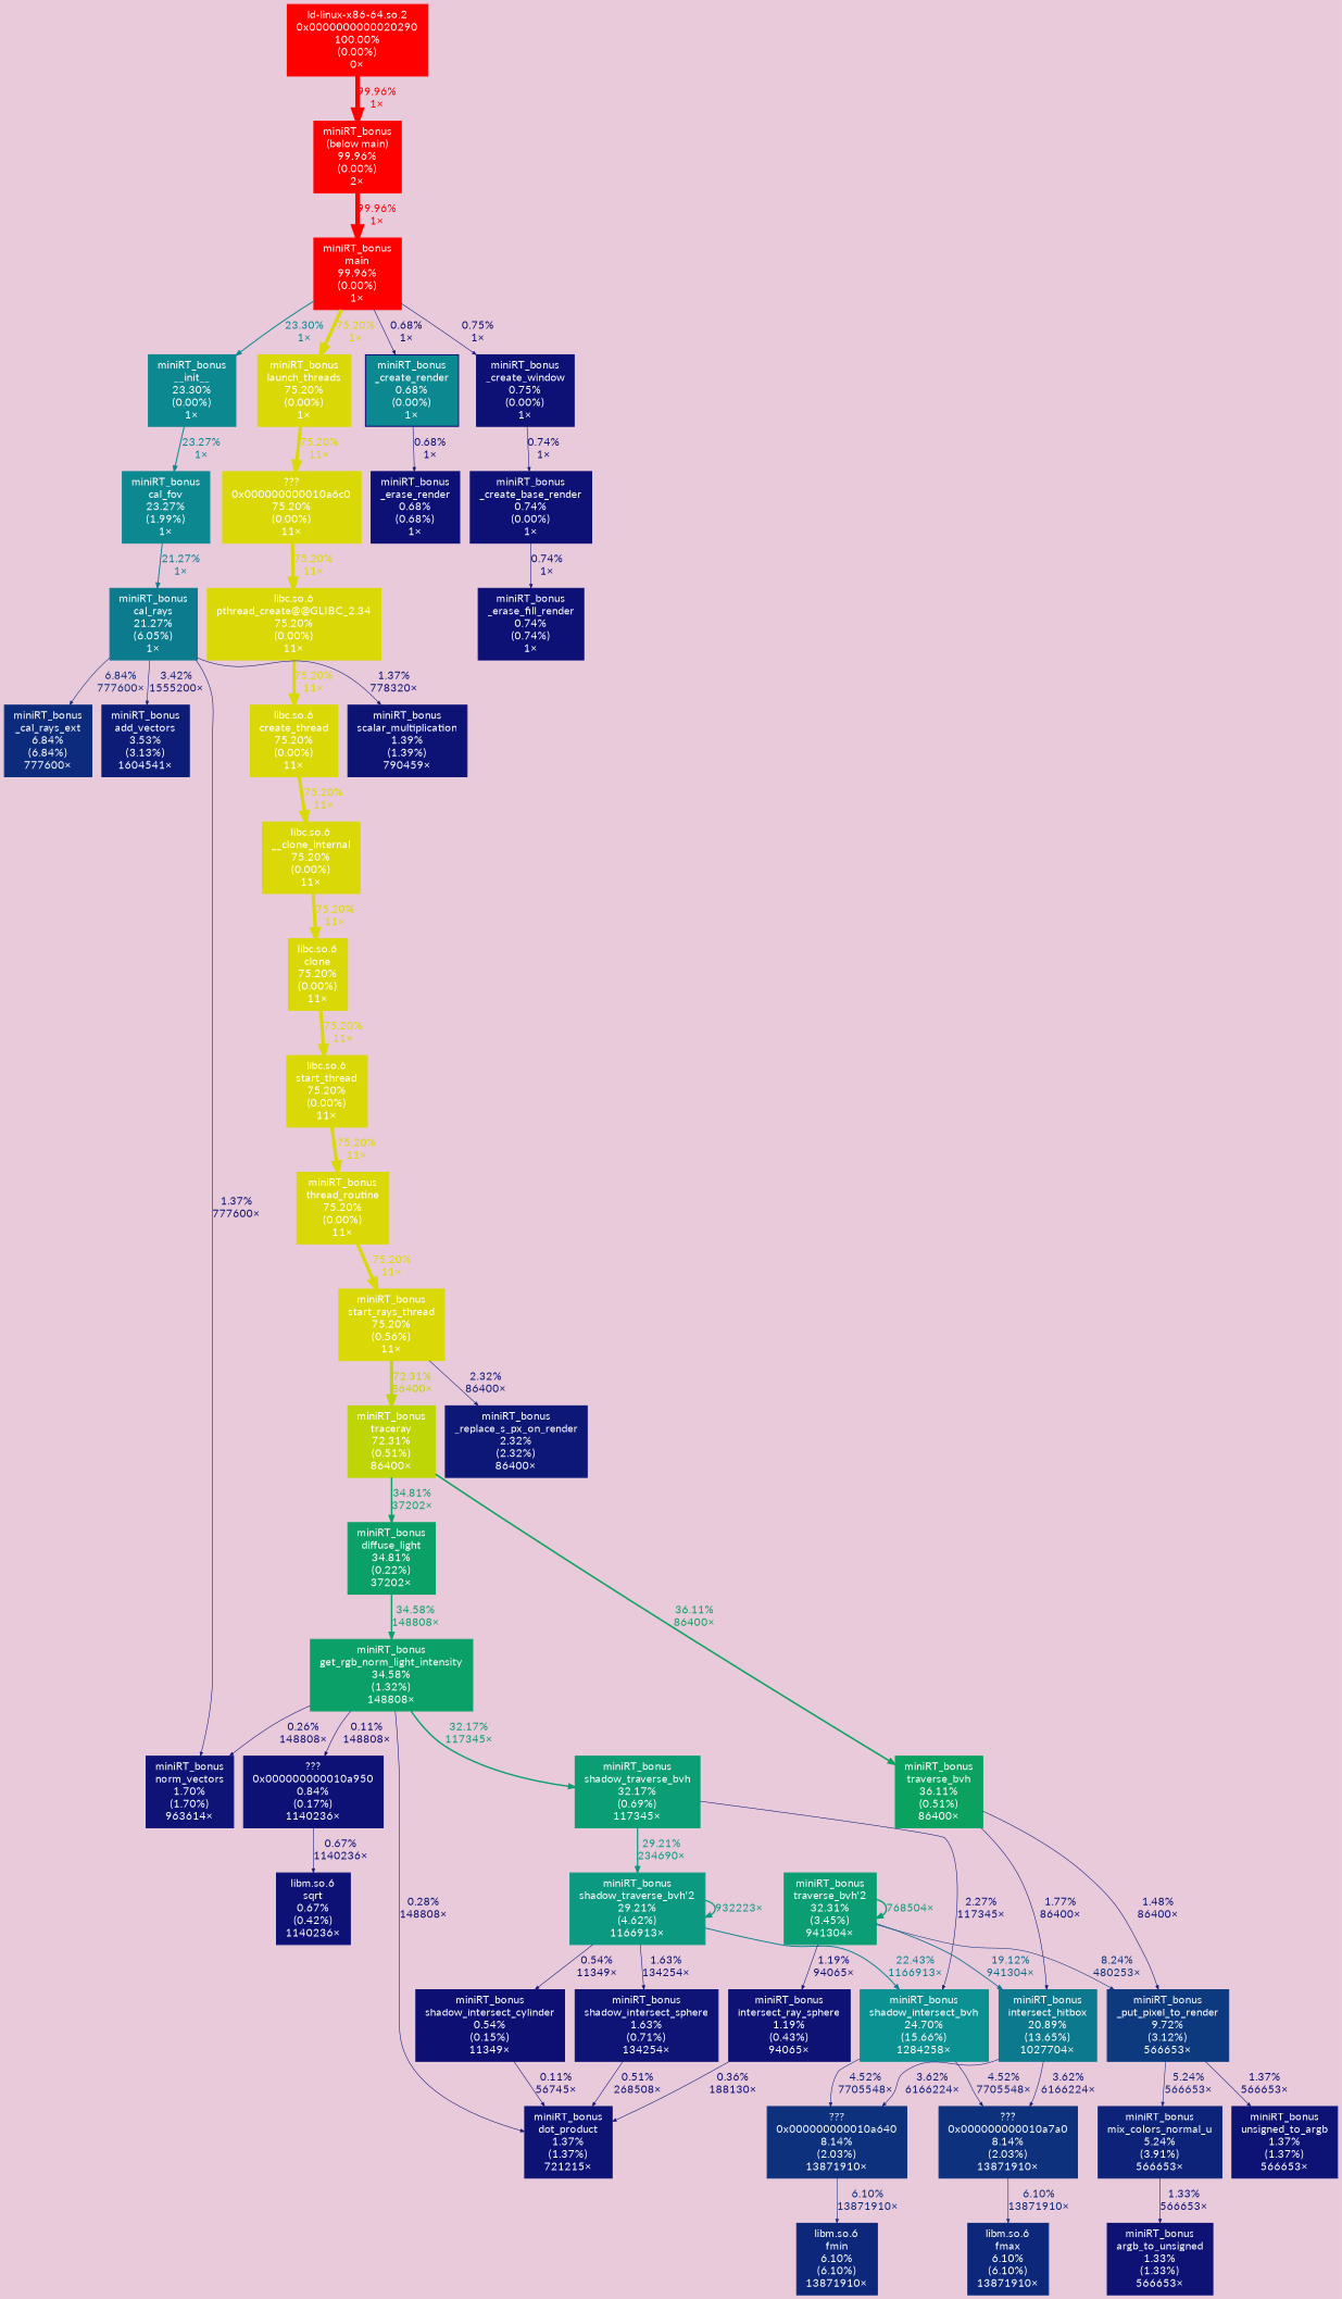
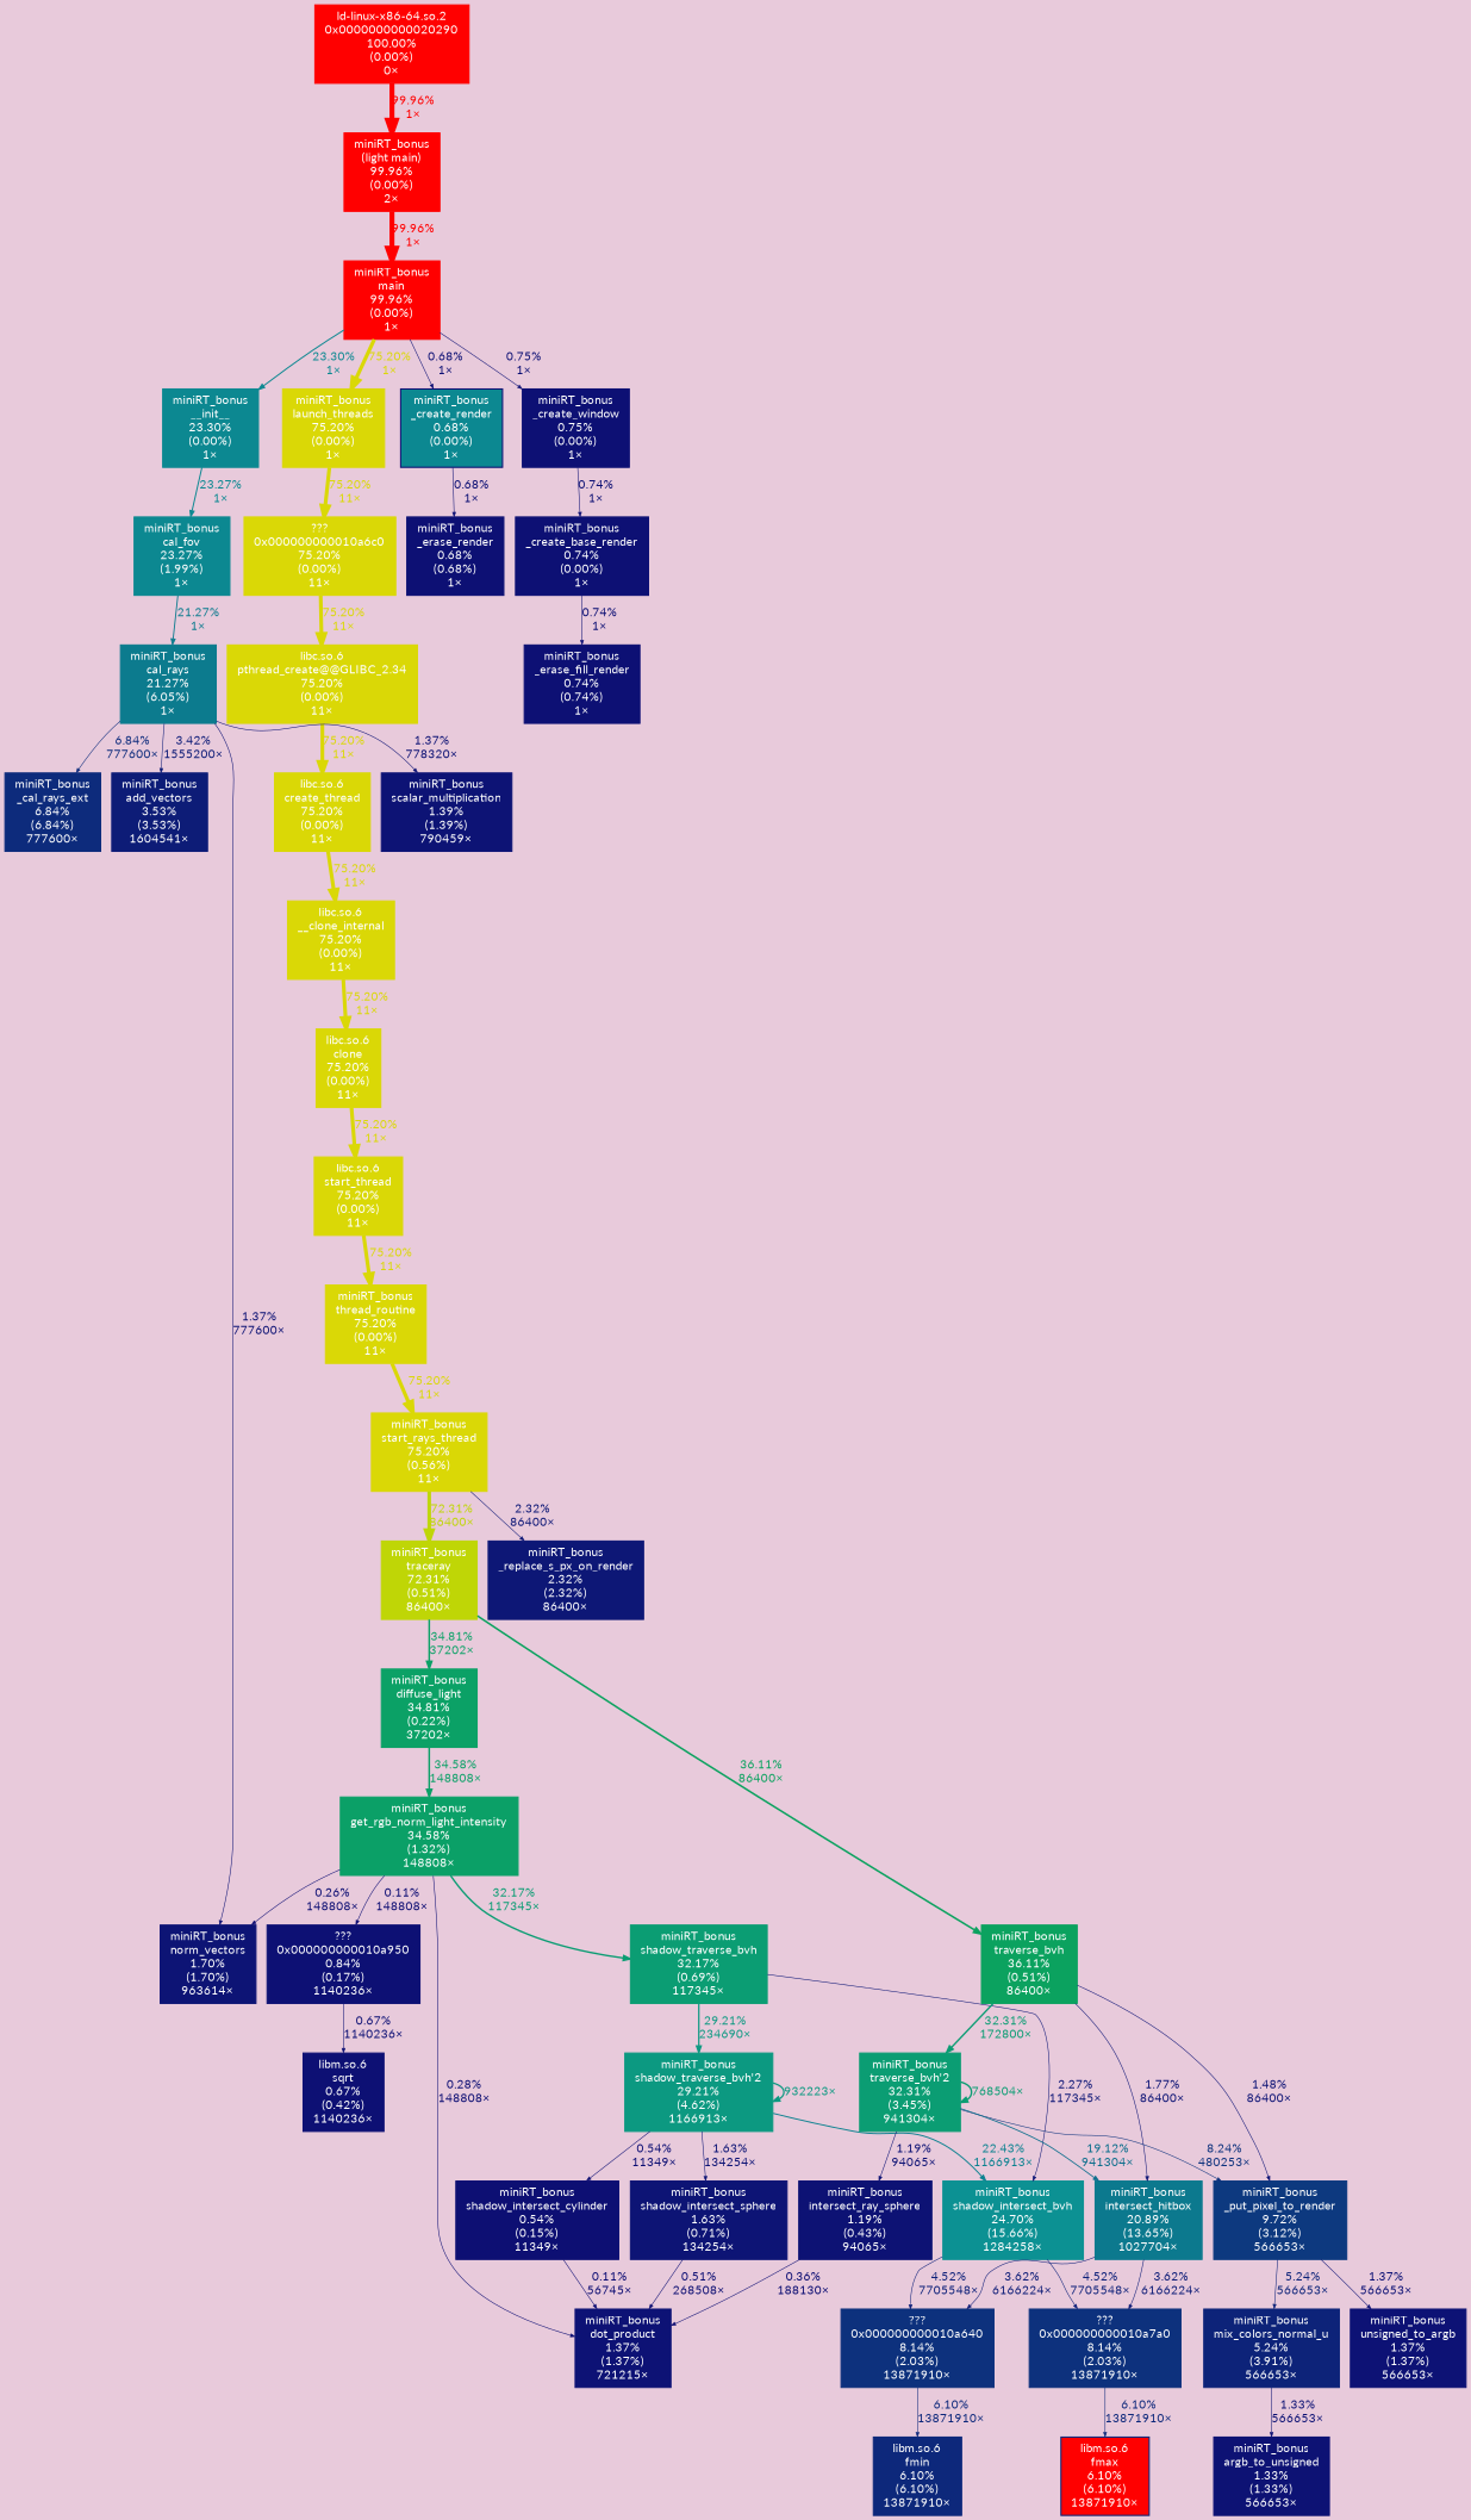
  digraph {
    bgcolor="#E8CADB"
    fontname=Lato
    nodesep=0.125
    ranksep=0.25
    node [color="#dad806" fontcolor="#ffffff" fontname=Lato fontsize=10.00 shape=box style=filled]
    edge [arrowsize=0.35 color="#dad806" fontcolor="#dad806" fontname=Lato fontsize=10.00 labeldistance=0.50 penwidth=0.50]
-   n1 [color="#ff0000" height=0 label="miniRT_bonus\n(below main)\n99.96%\n(0.00%)\n2×" width=0]
+   n1 [color="#ff0000" height=0 label="miniRT_bonus\n(light main)\n99.96%\n(0.00%)\n2×" width=0]
    n2 [color="#ff0000" height=0 label="miniRT_bonus\nmain\n99.96%\n(0.00%)\n1×" width=0]
    n3 [color="#0c8891" height=0 label="miniRT_bonus\n__init__\n23.30%\n(0.00%)\n1×" width=0]
    n4 [color="#0d1074" fillcolor="#0c8891" height=0 label="miniRT_bonus\n_create_render\n0.68%\n(0.00%)\n1×" width=0]
    n5 [color="#0d1074" height=0 label="miniRT_bonus\n_create_window\n0.75%\n(0.00%)\n1×" width=0]
    n6 [height=0 label="miniRT_bonus\nlaunch_threads\n75.20%\n(0.00%)\n1×" width=0]
    n7 [color="#0c8891" height=0 label="miniRT_bonus\ncal_fov\n23.27%\n(1.99%)\n1×" width=0]
    n8 [color="#0d1074" height=0 label="miniRT_bonus\n_erase_render\n0.68%\n(0.68%)\n1×" width=0]
    n9 [color="#0d1074" height=0 label="miniRT_bonus\n_create_base_render\n0.74%\n(0.00%)\n1×" width=0]
    n10 [height=0 label="???\n0x000000000010a6c0\n75.20%\n(0.00%)\n11×" width=0]
    n11 [color="#ff0000" height=0 label="ld-linux-x86-64.so.2\n0x0000000000020290\n100.00%\n(0.00%)\n0×" width=0]
    n12 [color="#0d317d" height=0 label="???\n0x000000000010a640\n8.14%\n(2.03%)\n13871910×" width=0]
    n13 [color="#0d287b" height=0 label="libm.so.6\nfmin\n6.10%\n(6.10%)\n13871910×" width=0]
    n14 [height=0 label="libc.so.6\npthread_create@@GLIBC_2.34\n75.20%\n(0.00%)\n11×" width=0]
    n15 [height=0 label="libc.so.6\ncreate_thread\n75.20%\n(0.00%)\n11×" width=0]
    n16 [height=0 label="libc.so.6\n__clone_internal\n75.20%\n(0.00%)\n11×" width=0]
    n17 [color="#0d317d" height=0 label="???\n0x000000000010a7a0\n8.14%\n(2.03%)\n13871910×" width=0]
-   n18 [color="#0d287b" height=0 label="libm.so.6\nfmax\n6.10%\n(6.10%)\n13871910×" width=0]
+   n18 [color="#0d287b" height=0 label="libm.so.6\nfmax\n6.10%\n(6.10%)\n13871910×" width=0 fillcolor="#ff0000"]
    n19 [color="#0d1074" height=0 label="???\n0x000000000010a950\n0.84%\n(0.17%)\n1140236×" width=0]
    n20 [color="#0d1074" height=0 label="libm.so.6\nsqrt\n0.67%\n(0.42%)\n1140236×" width=0]
    n21 [height=0 label="libc.so.6\nclone\n75.20%\n(0.00%)\n11×" width=0]
    n22 [height=0 label="libc.so.6\nstart_thread\n75.20%\n(0.00%)\n11×" width=0]
    n23 [height=0 label="miniRT_bonus\nthread_routine\n75.20%\n(0.00%)\n11×" width=0]
    n24 [color="#0c7b8e" height=0 label="miniRT_bonus\ncal_rays\n21.27%\n(6.05%)\n1×" width=0]
    n25 [color="#0d2b7c" height=0 label="miniRT_bonus\n_cal_rays_ext\n6.84%\n(6.84%)\n777600×" width=0]
-   n26 [color="#0d1c77" height=0 label="miniRT_bonus\nadd_vectors\n3.53%\n(3.13%)\n1604541×" width=0]
+   n26 [color="#0d1c77" height=0 label="miniRT_bonus\nadd_vectors\n3.53%\n(3.53%)\n1604541×" width=0]
    n27 [color="#0d1475" height=0 label="miniRT_bonus\nnorm_vectors\n1.70%\n(1.70%)\n963614×" width=0]
    n28 [color="#0d1375" height=0 label="miniRT_bonus\nscalar_multiplication\n1.39%\n(1.39%)\n790459×" width=0]
    n29 [color="#0d1074" height=0 label="miniRT_bonus\n_erase_fill_render\n0.74%\n(0.74%)\n1×" width=0]
    n30 [color="#0d397f" height=0 label="miniRT_bonus\n_put_pixel_to_render\n9.72%\n(3.12%)\n566653×" width=0]
    n31 [color="#0d2379" height=0 label="miniRT_bonus\nmix_colors_normal_u\n5.24%\n(3.91%)\n566653×" width=0]
    n32 [color="#0d1275" height=0 label="miniRT_bonus\nunsigned_to_argb\n1.37%\n(1.37%)\n566653×" width=0]
    n33 [color="#0d1274" height=0 label="miniRT_bonus\nargb_to_unsigned\n1.33%\n(1.33%)\n566653×" width=0]
    n34 [color="#0d1776" height=0 label="miniRT_bonus\n_replace_s_px_on_render\n2.32%\n(2.32%)\n86400×" width=0]
    n35 [height=0 label="miniRT_bonus\nstart_rays_thread\n75.20%\n(0.56%)\n11×" width=0]
    n36 [color="#0ba166" height=0 label="miniRT_bonus\ndiffuse_light\n34.81%\n(0.22%)\n37202×" width=0]
    n37 [color="#0ba067" height=0 label="miniRT_bonus\nget_rgb_norm_light_intensity\n34.58%\n(1.32%)\n148808×" width=0]
    n38 [color="#0d1275" height=0 label="miniRT_bonus\ndot_product\n1.37%\n(1.37%)\n721215×" width=0]
    n39 [color="#0b9d73" height=0 label="miniRT_bonus\nshadow_traverse_bvh\n32.17%\n(0.69%)\n117345×" width=0]
    n40 [color="#0c9193" height=0 label="miniRT_bonus\nshadow_intersect_bvh\n24.70%\n(15.66%)\n1284258×" width=0]
    n41 [color="#0c9981" height=0 label="miniRT_bonus\nshadow_traverse_bvh'2\n29.21%\n(4.62%)\n1166913×" width=0]
    n42 [color="#0d0f73" height=0 label="miniRT_bonus\nshadow_intersect_cylinder\n0.54%\n(0.15%)\n11349×" width=0]
    n43 [color="#0d1475" height=0 label="miniRT_bonus\nshadow_intersect_sphere\n1.63%\n(0.71%)\n134254×" width=0]
    n44 [color="#0c798e" height=0 label="miniRT_bonus\nintersect_hitbox\n20.89%\n(13.65%)\n1027704×" width=0]
    n45 [color="#0d1274" height=0 label="miniRT_bonus\nintersect_ray_sphere\n1.19%\n(0.43%)\n94065×" width=0]
    n46 [color="#bfd606" height=0 label="miniRT_bonus\ntraceray\n72.31%\n(0.51%)\n86400×" width=0]
    n47 [color="#0ba25f" height=0 label="miniRT_bonus\ntraverse_bvh\n36.11%\n(0.51%)\n86400×" width=0]
    n48 [color="#0b9d73" height=0 label="miniRT_bonus\ntraverse_bvh'2\n32.31%\n(3.45%)\n941304×" width=0]
    n1 -> n2 [arrowsize=1.00 color="#ff0000" fontcolor="#ff0000" label="99.96%\n1×" labeldistance=4.00 penwidth=4.00]
    n2 -> n3 [arrowsize=0.48 color="#0c8891" fontcolor="#0c8891" label="23.30%\n1×" labeldistance=0.93 penwidth=0.93]
    n2 -> n4 [color="#0d1074" fontcolor="#0d1074" label="0.68%\n1×"]
    n2 -> n5 [color="#0d1074" fontcolor="#0d1074" label="0.75%\n1×"]
    n2 -> n6 [arrowsize=0.87 label="75.20%\n1×" labeldistance=3.01 penwidth=3.01]
    n3 -> n7 [arrowsize=0.48 color="#0c8891" fontcolor="#0c8891" label="23.27%\n1×" labeldistance=0.93 penwidth=0.93]
    n4 -> n8 [color="#0d1074" fontcolor="#0d1074" label="0.68%\n1×"]
    n5 -> n9 [color="#0d1074" fontcolor="#0d1074" label="0.74%\n1×"]
    n6 -> n10 [arrowsize=0.87 label="75.20%\n11×" labeldistance=3.01 penwidth=3.01]
    n7 -> n24 [arrowsize=0.46 color="#0c7b8e" fontcolor="#0c7b8e" label="21.27%\n1×" labeldistance=0.85 penwidth=0.85]
    n9 -> n29 [color="#0d1074" fontcolor="#0d1074" label="0.74%\n1×"]
    n10 -> n14 [arrowsize=0.87 label="75.20%\n11×" labeldistance=3.01 penwidth=3.01]
    n11 -> n1 [arrowsize=1.00 color="#ff0000" fontcolor="#ff0000" label="99.96%\n1×" labeldistance=4.00 penwidth=4.00]
    n12 -> n13 [color="#0d287b" fontcolor="#0d287b" label="6.10%\n13871910×"]
    n14 -> n15 [arrowsize=0.87 label="75.20%\n11×" labeldistance=3.01 penwidth=3.01]
    n15 -> n16 [arrowsize=0.87 label="75.20%\n11×" labeldistance=3.01 penwidth=3.01]
    n16 -> n21 [arrowsize=0.87 label="75.20%\n11×" labeldistance=3.01 penwidth=3.01]
    n17 -> n18 [color="#0d287b" fontcolor="#0d287b" label="6.10%\n13871910×"]
    n19 -> n20 [color="#0d1074" fontcolor="#0d1074" label="0.67%\n1140236×"]
    n21 -> n22 [arrowsize=0.87 label="75.20%\n11×" labeldistance=3.01 penwidth=3.01]
    n22 -> n23 [arrowsize=0.87 label="75.20%\n11×" labeldistance=3.01 penwidth=3.01]
    n23 -> n35 [arrowsize=0.87 label="75.20%\n11×" labeldistance=3.01 penwidth=3.01]
    n24 -> n25 [color="#0d2b7c" fontcolor="#0d2b7c" label="6.84%\n777600×"]
    n24 -> n26 [color="#0d1b77" fontcolor="#0d1b77" label="3.42%\n1555200×"]
    n24 -> n27 [color="#0d1274" fontcolor="#0d1274" label="1.37%\n777600×"]
    n24 -> n28 [color="#0d1274" fontcolor="#0d1274" label="1.37%\n778320×"]
    n30 -> n31 [color="#0d2379" fontcolor="#0d2379" label="5.24%\n566653×"]
    n30 -> n32 [color="#0d1275" fontcolor="#0d1275" label="1.37%\n566653×"]
    n31 -> n33 [color="#0d1274" fontcolor="#0d1274" label="1.33%\n566653×"]
    n35 -> n34 [color="#0d1776" fontcolor="#0d1776" label="2.32%\n86400×"]
    n35 -> n46 [arrowsize=0.85 color="#bfd606" fontcolor="#bfd606" label="72.31%\n86400×" labeldistance=2.89 penwidth=2.89]
    n36 -> n37 [arrowsize=0.59 color="#0ba067" fontcolor="#0ba067" label="34.58%\n148808×" labeldistance=1.38 penwidth=1.38]
    n37 -> n19 [color="#0d0d73" fontcolor="#0d0d73" label="0.11%\n148808×"]
    n37 -> n27 [color="#0d0e73" fontcolor="#0d0e73" label="0.26%\n148808×"]
    n37 -> n38 [color="#0d0e73" fontcolor="#0d0e73" label="0.28%\n148808×"]
    n37 -> n39 [arrowsize=0.57 color="#0b9d73" fontcolor="#0b9d73" label="32.17%\n117345×" labeldistance=1.29 penwidth=1.29]
    n39 -> n40 [color="#0d1676" fontcolor="#0d1676" label="2.27%\n117345×"]
    n39 -> n41 [arrowsize=0.54 color="#0c9981" fontcolor="#0c9981" label="29.21%\n234690×" labeldistance=1.17 penwidth=1.17]
    n40 -> n12 [color="#0d2079" fontcolor="#0d2079" label="4.52%\n7705548×"]
    n40 -> n17 [color="#0d2079" fontcolor="#0d2079" label="4.52%\n7705548×"]
    n41 -> n40 [arrowsize=0.47 color="#0c8290" fontcolor="#0c8290" label="22.43%\n1166913×" labeldistance=0.90 penwidth=0.90]
    n41 -> n41 [arrowsize=0.54 color="#0c9981" fontcolor="#0c9981" label="932223×" labeldistance=1.17 penwidth=1.17]
    n41 -> n42 [color="#0d0f73" fontcolor="#0d0f73" label="0.54%\n11349×"]
    n41 -> n43 [color="#0d1475" fontcolor="#0d1475" label="1.63%\n134254×"]
    n42 -> n38 [color="#0d0d73" fontcolor="#0d0d73" label="0.11%\n56745×"]
    n43 -> n38 [color="#0d0f73" fontcolor="#0d0f73" label="0.51%\n268508×"]
    n44 -> n12 [color="#0d1c77" fontcolor="#0d1c77" label="3.62%\n6166224×"]
    n44 -> n17 [color="#0d1c77" fontcolor="#0d1c77" label="3.62%\n6166224×"]
    n45 -> n38 [color="#0d0e73" fontcolor="#0d0e73" label="0.36%\n188130×"]
    n46 -> n36 [arrowsize=0.59 color="#0ba166" fontcolor="#0ba166" label="34.81%\n37202×" labeldistance=1.39 penwidth=1.39]
    n46 -> n47 [arrowsize=0.60 color="#0ba25f" fontcolor="#0ba25f" label="36.11%\n86400×" labeldistance=1.44 penwidth=1.44]
    n47 -> n30 [color="#0d1375" fontcolor="#0d1375" label="1.48%\n86400×"]
    n47 -> n44 [color="#0d1475" fontcolor="#0d1475" label="1.77%\n86400×"]
+   n47 -> n48 [arrowsize=0.57 color="#0b9d73" fontcolor="#0b9d73" label="32.31%\n172800×" labeldistance=1.29 penwidth=1.29]
    n48 -> n30 [color="#0d327d" fontcolor="#0d327d" label="8.24%\n480253×"]
    n48 -> n44 [arrowsize=0.44 color="#0c6e8c" fontcolor="#0c6e8c" label="19.12%\n941304×" labeldistance=0.76 penwidth=0.76]
    n48 -> n45 [color="#0d1274" fontcolor="#0d1274" label="1.19%\n94065×"]
    n48 -> n48 [arrowsize=0.57 color="#0b9d73" fontcolor="#0b9d73" label="768504×" labeldistance=1.29 penwidth=1.29]
  }
